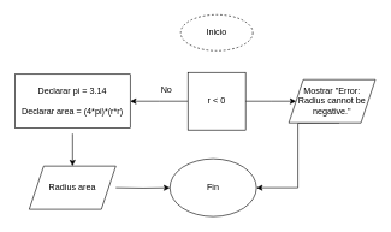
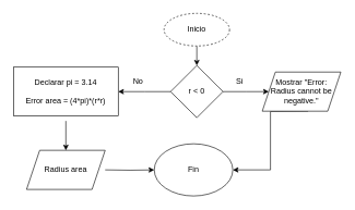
  <mxCell id="0" />
  <mxCell id="1" parent="0" />
+ <mxCell id="2" style="edgeStyle=orthogonalEdgeStyle;rounded=0;orthogonalLoop=1;jettySize=auto;html=1;exitX=0.5;exitY=1;exitDx=0;exitDy=0;entryX=0.5;entryY=0;entryDx=0;entryDy=0;" parent="1" source="3" target="6" edge="1"><mxGeometry relative="1" as="geometry" /></mxCell>
  <mxCell id="3" value="Inicio" style="ellipse;whiteSpace=wrap;html=1;dashed=1;" parent="1" vertex="1"><mxGeometry x="250" y="20" width="100" height="50" as="geometry" /></mxCell>
  <mxCell id="4" style="edgeStyle=orthogonalEdgeStyle;rounded=0;orthogonalLoop=1;jettySize=auto;html=1;exitX=1;exitY=0.5;exitDx=0;exitDy=0;entryX=0;entryY=0.5;entryDx=0;entryDy=0;" parent="1" source="6" edge="1"><mxGeometry relative="1" as="geometry"><mxPoint x="410" y="140" as="targetPoint" /></mxGeometry></mxCell>
  <mxCell id="5" style="edgeStyle=orthogonalEdgeStyle;rounded=0;orthogonalLoop=1;jettySize=auto;html=1;exitX=0;exitY=0.5;exitDx=0;exitDy=0;" parent="1" source="6" edge="1"><mxGeometry relative="1" as="geometry"><mxPoint x="180" y="140" as="targetPoint" /></mxGeometry></mxCell>
- <mxCell id="6" value="r &amp;lt; 0" style="whiteSpace=wrap;html=1;rounded=0;" parent="1" vertex="1"><mxGeometry x="260" y="100" width="80" height="80" as="geometry" /></mxCell>
+ <mxCell id="6" value="r &amp;lt; 0" style="rhombus;whiteSpace=wrap;html=1;" parent="1" vertex="1"><mxGeometry x="260" y="100" width="80" height="80" as="geometry" /></mxCell>
  <mxCell id="7" style="edgeStyle=orthogonalEdgeStyle;rounded=0;orthogonalLoop=1;jettySize=auto;html=1;exitX=0.5;exitY=1;exitDx=0;exitDy=0;entryX=1;entryY=0.5;entryDx=0;entryDy=0;" parent="1" target="12" edge="1"><mxGeometry relative="1" as="geometry"><mxPoint x="470" y="170" as="sourcePoint" /></mxGeometry></mxCell>
+ <mxCell id="8" value="Si" style="text;html=1;align=center;verticalAlign=middle;resizable=0;points=[];autosize=1;strokeColor=none;fillColor=none;" parent="1" vertex="1"><mxGeometry x="350" y="110" width="30" height="30" as="geometry" /></mxCell>
  <mxCell id="9" style="edgeStyle=orthogonalEdgeStyle;rounded=0;orthogonalLoop=1;jettySize=auto;html=1;exitX=0.5;exitY=1;exitDx=0;exitDy=0;" parent="1" edge="1"><mxGeometry relative="1" as="geometry"><mxPoint x="100" y="185" as="sourcePoint" /><mxPoint x="100" y="230" as="targetPoint" /></mxGeometry></mxCell>
- <mxCell id="10" value="No" style="text;html=1;align=center;verticalAlign=middle;resizable=0;points=[];autosize=1;strokeColor=none;fillColor=none;" parent="1" vertex="1"><mxGeometry x="210" y="110" width="40" height="30" as="geometry" /></mxCell>
+ <mxCell id="10" value="No" style="text;html=1;align=center;verticalAlign=middle;resizable=0;points=[];autosize=1;strokeColor=none;fillColor=none;" parent="1" vertex="1"><mxGeometry x="190" y="110" width="40" height="30" as="geometry" /></mxCell>
  <mxCell id="11" style="edgeStyle=orthogonalEdgeStyle;rounded=0;orthogonalLoop=1;jettySize=auto;html=1;exitX=1;exitY=0.5;exitDx=0;exitDy=0;" parent="1" target="12" edge="1"><mxGeometry relative="1" as="geometry"><mxPoint x="160" y="260" as="sourcePoint" /></mxGeometry></mxCell>
  <mxCell id="12" value="Fin" style="ellipse;whiteSpace=wrap;html=1;" parent="1" vertex="1"><mxGeometry x="235" y="220" width="120" height="80" as="geometry" /></mxCell>
- <mxCell id="13" value="&lt;div&gt;Declarar pi = 3.14&lt;/div&gt;&lt;div&gt;&lt;br&gt;&lt;/div&gt;&lt;div&gt;Declarar area = (4*pi)*(r*r)&lt;/div&gt;" style="rounded=0;whiteSpace=wrap;html=1;" vertex="1" parent="1"><mxGeometry x="20" y="102.5" width="160" height="75" as="geometry" /></mxCell>
+ <mxCell id="13" value="&lt;div&gt;Declarar pi = 3.14&lt;/div&gt;&lt;div&gt;&lt;br&gt;&lt;/div&gt;&lt;div&gt;Error area = (4*pi)*(r*r)&lt;/div&gt;" style="rounded=0;whiteSpace=wrap;html=1;" vertex="1" parent="1"><mxGeometry x="20" y="102.5" width="160" height="75" as="geometry" /></mxCell>
  <mxCell id="14" value="Mostrar&amp;nbsp;&quot;Error: Radius cannot be negative.&quot;" style="shape=parallelogram;perimeter=parallelogramPerimeter;whiteSpace=wrap;html=1;fixedSize=1;" vertex="1" parent="1"><mxGeometry x="400" y="110" width="120" height="60" as="geometry" /></mxCell>
  <mxCell id="15" value="Radius area" style="shape=parallelogram;perimeter=parallelogramPerimeter;whiteSpace=wrap;html=1;fixedSize=1;" vertex="1" parent="1"><mxGeometry x="40" y="230" width="120" height="60" as="geometry" /></mxCell>
